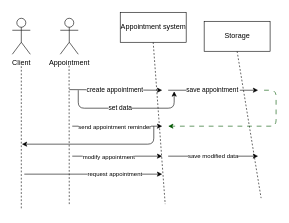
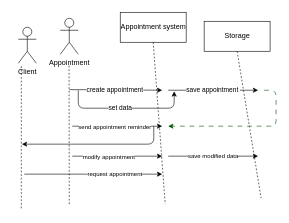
  <mxCell id="0" />
  <mxCell id="1" parent="0" />
  <mxCell id="2" value="Appointment&lt;br&gt;" style="shape=umlActor;verticalLabelPosition=bottom;verticalAlign=top;html=1;" vertex="1" parent="1"><mxGeometry x="100" y="30" width="30" height="60" as="geometry" /></mxCell>
  <mxCell id="3" style="edgeStyle=none;html=1;exitX=0.5;exitY=1;exitDx=0;exitDy=0;dashed=1;endArrow=none;endFill=0;" edge="1" parent="1" source="4"><mxGeometry relative="1" as="geometry"><mxPoint x="275" y="340" as="targetPoint" /></mxGeometry></mxCell>
  <mxCell id="4" value="Appointment system" style="html=1;" vertex="1" parent="1"><mxGeometry x="200" y="20" width="110" height="50" as="geometry" /></mxCell>
  <mxCell id="5" style="edgeStyle=none;html=1;endArrow=none;endFill=0;dashed=1;" edge="1" parent="1"><mxGeometry relative="1" as="geometry"><mxPoint x="35" y="350" as="targetPoint" /><mxPoint x="35" y="110" as="sourcePoint" /></mxGeometry></mxCell>
- <mxCell id="6" value="Client" style="shape=umlActor;verticalLabelPosition=bottom;verticalAlign=top;html=1;" vertex="1" parent="1"><mxGeometry x="20" y="30" width="30" height="60" as="geometry" /></mxCell>
+ <mxCell id="6" value="Client" style="shape=umlActor;verticalLabelPosition=bottom;verticalAlign=top;html=1;" vertex="1" parent="1"><mxGeometry x="30" y="45" width="30" height="60" as="geometry" /></mxCell>
  <mxCell id="7" style="edgeStyle=none;html=1;endArrow=none;endFill=0;dashed=1;" edge="1" parent="1"><mxGeometry relative="1" as="geometry"><mxPoint x="115" y="340" as="targetPoint" /><mxPoint x="114.66" y="109" as="sourcePoint" /></mxGeometry></mxCell>
  <mxCell id="8" value="" style="endArrow=classic;html=1;" edge="1" parent="1"><mxGeometry width="50" height="50" relative="1" as="geometry"><mxPoint x="115" y="149" as="sourcePoint" /><mxPoint x="270" y="150" as="targetPoint" /></mxGeometry></mxCell>
  <mxCell id="9" value="create appointment" style="edgeLabel;html=1;align=center;verticalAlign=middle;resizable=0;points=[];" vertex="1" connectable="0" parent="8"><mxGeometry x="-0.236" y="1" relative="1" as="geometry"><mxPoint x="16" as="offset" /></mxGeometry></mxCell>
  <mxCell id="10" style="edgeStyle=none;html=1;exitX=0.5;exitY=1;exitDx=0;exitDy=0;dashed=1;endArrow=none;endFill=0;" edge="1" parent="1" source="11"><mxGeometry relative="1" as="geometry"><mxPoint x="435" y="330" as="targetPoint" /></mxGeometry></mxCell>
  <mxCell id="11" value="Storage" style="html=1;" vertex="1" parent="1"><mxGeometry x="340" y="35" width="110" height="50" as="geometry" /></mxCell>
  <mxCell id="12" value="" style="endArrow=classic;html=1;" edge="1" parent="1"><mxGeometry width="50" height="50" relative="1" as="geometry"><mxPoint x="130" y="150" as="sourcePoint" /><mxPoint x="290" y="152" as="targetPoint" /><Array as="points"><mxPoint x="130" y="180" /><mxPoint x="290" y="180" /></Array></mxGeometry></mxCell>
  <mxCell id="13" value="set data" style="edgeLabel;html=1;align=center;verticalAlign=middle;resizable=0;points=[];" vertex="1" connectable="0" parent="12"><mxGeometry x="-0.236" y="1" relative="1" as="geometry"><mxPoint x="16" as="offset" /></mxGeometry></mxCell>
  <mxCell id="14" value="" style="endArrow=classic;html=1;" edge="1" parent="1"><mxGeometry width="50" height="50" relative="1" as="geometry"><mxPoint x="280" y="150" as="sourcePoint" /><mxPoint x="430" y="150" as="targetPoint" /></mxGeometry></mxCell>
  <mxCell id="15" value="save appointment&amp;nbsp;" style="edgeLabel;html=1;align=center;verticalAlign=middle;resizable=0;points=[];" vertex="1" connectable="0" parent="14"><mxGeometry x="-0.28" y="3" relative="1" as="geometry"><mxPoint x="20" y="2" as="offset" /></mxGeometry></mxCell>
  <mxCell id="16" value="" style="endArrow=classic;html=1;" edge="1" parent="1"><mxGeometry width="50" height="50" relative="1" as="geometry"><mxPoint x="120" y="210" as="sourcePoint" /><mxPoint x="270" y="210" as="targetPoint" /></mxGeometry></mxCell>
  <mxCell id="17" value="&lt;font style=&quot;font-size: 10px;&quot;&gt;send appointment reminder&lt;/font&gt;" style="edgeLabel;html=1;align=center;verticalAlign=middle;resizable=0;points=[];" vertex="1" connectable="0" parent="16"><mxGeometry x="-0.539" relative="1" as="geometry"><mxPoint x="35" as="offset" /></mxGeometry></mxCell>
  <mxCell id="18" value="" style="endArrow=classic;html=1;fontSize=10;dashed=1;dashPattern=8 8;fillColor=#008a00;strokeColor=#005700;" edge="1" parent="1"><mxGeometry width="50" height="50" relative="1" as="geometry"><mxPoint x="440" y="150" as="sourcePoint" /><mxPoint x="280" y="210" as="targetPoint" /><Array as="points"><mxPoint x="460" y="150" /><mxPoint x="460" y="210" /></Array></mxGeometry></mxCell>
  <mxCell id="19" value="" style="endArrow=classic;html=1;fontSize=10;" edge="1" parent="1"><mxGeometry width="50" height="50" relative="1" as="geometry"><mxPoint x="256" y="210" as="sourcePoint" /><mxPoint x="36" y="240" as="targetPoint" /><Array as="points"><mxPoint x="256" y="240" /></Array></mxGeometry></mxCell>
  <mxCell id="20" value="" style="endArrow=classic;html=1;fontSize=10;" edge="1" parent="1"><mxGeometry width="50" height="50" relative="1" as="geometry"><mxPoint x="120" y="260" as="sourcePoint" /><mxPoint x="270" y="260" as="targetPoint" /></mxGeometry></mxCell>
  <mxCell id="21" value="modify appointment" style="edgeLabel;html=1;align=center;verticalAlign=middle;resizable=0;points=[];fontSize=10;" vertex="1" connectable="0" parent="20"><mxGeometry x="-0.333" y="-1" relative="1" as="geometry"><mxPoint x="10" as="offset" /></mxGeometry></mxCell>
  <mxCell id="22" value="" style="endArrow=classic;html=1;fontSize=10;" edge="1" parent="1"><mxGeometry width="50" height="50" relative="1" as="geometry"><mxPoint x="280" y="260" as="sourcePoint" /><mxPoint x="430" y="260" as="targetPoint" /></mxGeometry></mxCell>
  <mxCell id="23" value="save modified data" style="edgeLabel;html=1;align=center;verticalAlign=middle;resizable=0;points=[];fontSize=10;" vertex="1" connectable="0" parent="22"><mxGeometry x="-0.333" y="-1" relative="1" as="geometry"><mxPoint x="24" y="-2" as="offset" /></mxGeometry></mxCell>
  <mxCell id="24" value="" style="endArrow=classic;html=1;fontSize=10;" edge="1" parent="1"><mxGeometry width="50" height="50" relative="1" as="geometry"><mxPoint x="40" y="290" as="sourcePoint" /><mxPoint x="270" y="290" as="targetPoint" /></mxGeometry></mxCell>
  <mxCell id="25" value="request appointment" style="edgeLabel;html=1;align=center;verticalAlign=middle;resizable=0;points=[];fontSize=10;" vertex="1" connectable="0" parent="24"><mxGeometry x="-0.142" y="2" relative="1" as="geometry"><mxPoint x="51" as="offset" /></mxGeometry></mxCell>
